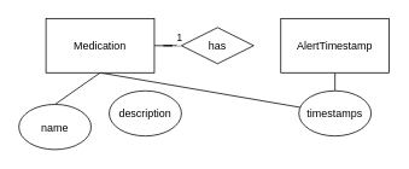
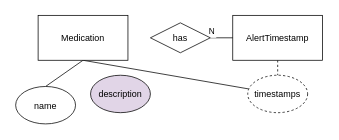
  <mxCell id="0" />
  <mxCell id="1" parent="0" />
  <mxCell id="2" value="" style="rounded=0;orthogonalLoop=1;jettySize=auto;exitX=0.5;exitY=1;exitDx=0;exitDy=0;entryX=0.5;entryY=0;entryDx=0;entryDy=0;endArrow=none;endFill=0;" parent="1" source="6" target="9" edge="1"><mxGeometry relative="1" as="geometry" /></mxCell>
  <mxCell id="3" value="" style="edgeStyle=none;rounded=0;orthogonalLoop=1;jettySize=auto;exitX=0.5;exitY=1;exitDx=0;exitDy=0;endArrow=none;endFill=0;" parent="1" source="6" target="11" edge="1"><mxGeometry relative="1" as="geometry" /></mxCell>
- <mxCell id="4" value="" style="edgeStyle=orthogonalEdgeStyle;rounded=0;orthogonalLoop=1;jettySize=auto;endArrow=none;endFill=0;" parent="1" source="6" target="14" edge="1"><mxGeometry relative="1" as="geometry" /></mxCell>
- <mxCell id="5" value="1" style="edgeLabel;align=center;verticalAlign=bottom;resizable=0;points=[];labelPosition=center;verticalLabelPosition=top;" parent="4" vertex="1" connectable="0"><mxGeometry x="0.917" relative="1" as="geometry"><mxPoint as="offset" /></mxGeometry></mxCell>
  <mxCell id="6" value="Medication" style="rounded=0;" parent="1" vertex="1"><mxGeometry x="50" y="20" width="120" height="60" as="geometry" /></mxCell>
- <mxCell id="7" value="" style="edgeStyle=none;rounded=0;orthogonalLoop=1;jettySize=auto;exitX=0.5;exitY=1;exitDx=0;exitDy=0;entryX=0.5;entryY=0;entryDx=0;entryDy=0;endArrow=none;endFill=0;" parent="1" source="8" target="11" edge="1"><mxGeometry relative="1" as="geometry" /></mxCell>
+ <mxCell id="7" value="" style="edgeStyle=none;rounded=0;orthogonalLoop=1;jettySize=auto;exitX=0.5;exitY=1;exitDx=0;exitDy=0;entryX=0.5;entryY=0;entryDx=0;entryDy=0;endArrow=none;endFill=0;dashed=1;" parent="1" source="8" target="11" edge="1"><mxGeometry relative="1" as="geometry" /></mxCell>
  <mxCell id="8" value="AlertTimestamp" style="rounded=0;" parent="1" vertex="1"><mxGeometry x="310" y="20" width="120" height="60" as="geometry" /></mxCell>
  <mxCell id="9" value="name" style="ellipse;" parent="1" vertex="1"><mxGeometry x="20" y="115" width="80" height="50" as="geometry" /></mxCell>
- <mxCell id="10" value="description" style="ellipse;" parent="1" vertex="1"><mxGeometry x="120" y="100" width="80" height="50" as="geometry" /></mxCell>
- <mxCell id="11" value="timestamps" style="ellipse;" parent="1" vertex="1"><mxGeometry x="330" y="100" width="80" height="50" as="geometry" /></mxCell>
+ <mxCell id="10" value="description" style="ellipse;fillColor=#e1d5e7;" parent="1" vertex="1"><mxGeometry x="120" y="100" width="80" height="50" as="geometry" /></mxCell>
+ <mxCell id="11" value="timestamps" style="ellipse;dashed=1;" parent="1" vertex="1"><mxGeometry x="330" y="100" width="80" height="50" as="geometry" /></mxCell>
+ <mxCell id="12" value="" style="edgeStyle=orthogonalEdgeStyle;rounded=0;orthogonalLoop=1;jettySize=auto;exitX=1;exitY=0.5;exitDx=0;exitDy=0;entryX=0;entryY=0.5;entryDx=0;entryDy=0;endArrow=none;endFill=0;" parent="1" source="14" target="8" edge="1"><mxGeometry relative="1" as="geometry" /></mxCell>
+ <mxCell id="13" value="N" style="edgeLabel;align=center;verticalAlign=bottom;resizable=0;points=[];labelPosition=center;verticalLabelPosition=top;" parent="12" vertex="1" connectable="0"><mxGeometry x="-0.868" relative="1" as="geometry"><mxPoint as="offset" /></mxGeometry></mxCell>
  <mxCell id="14" value="has" style="rhombus;rounded=0;" parent="1" vertex="1"><mxGeometry x="200" y="30" width="80" height="40" as="geometry" /></mxCell>
